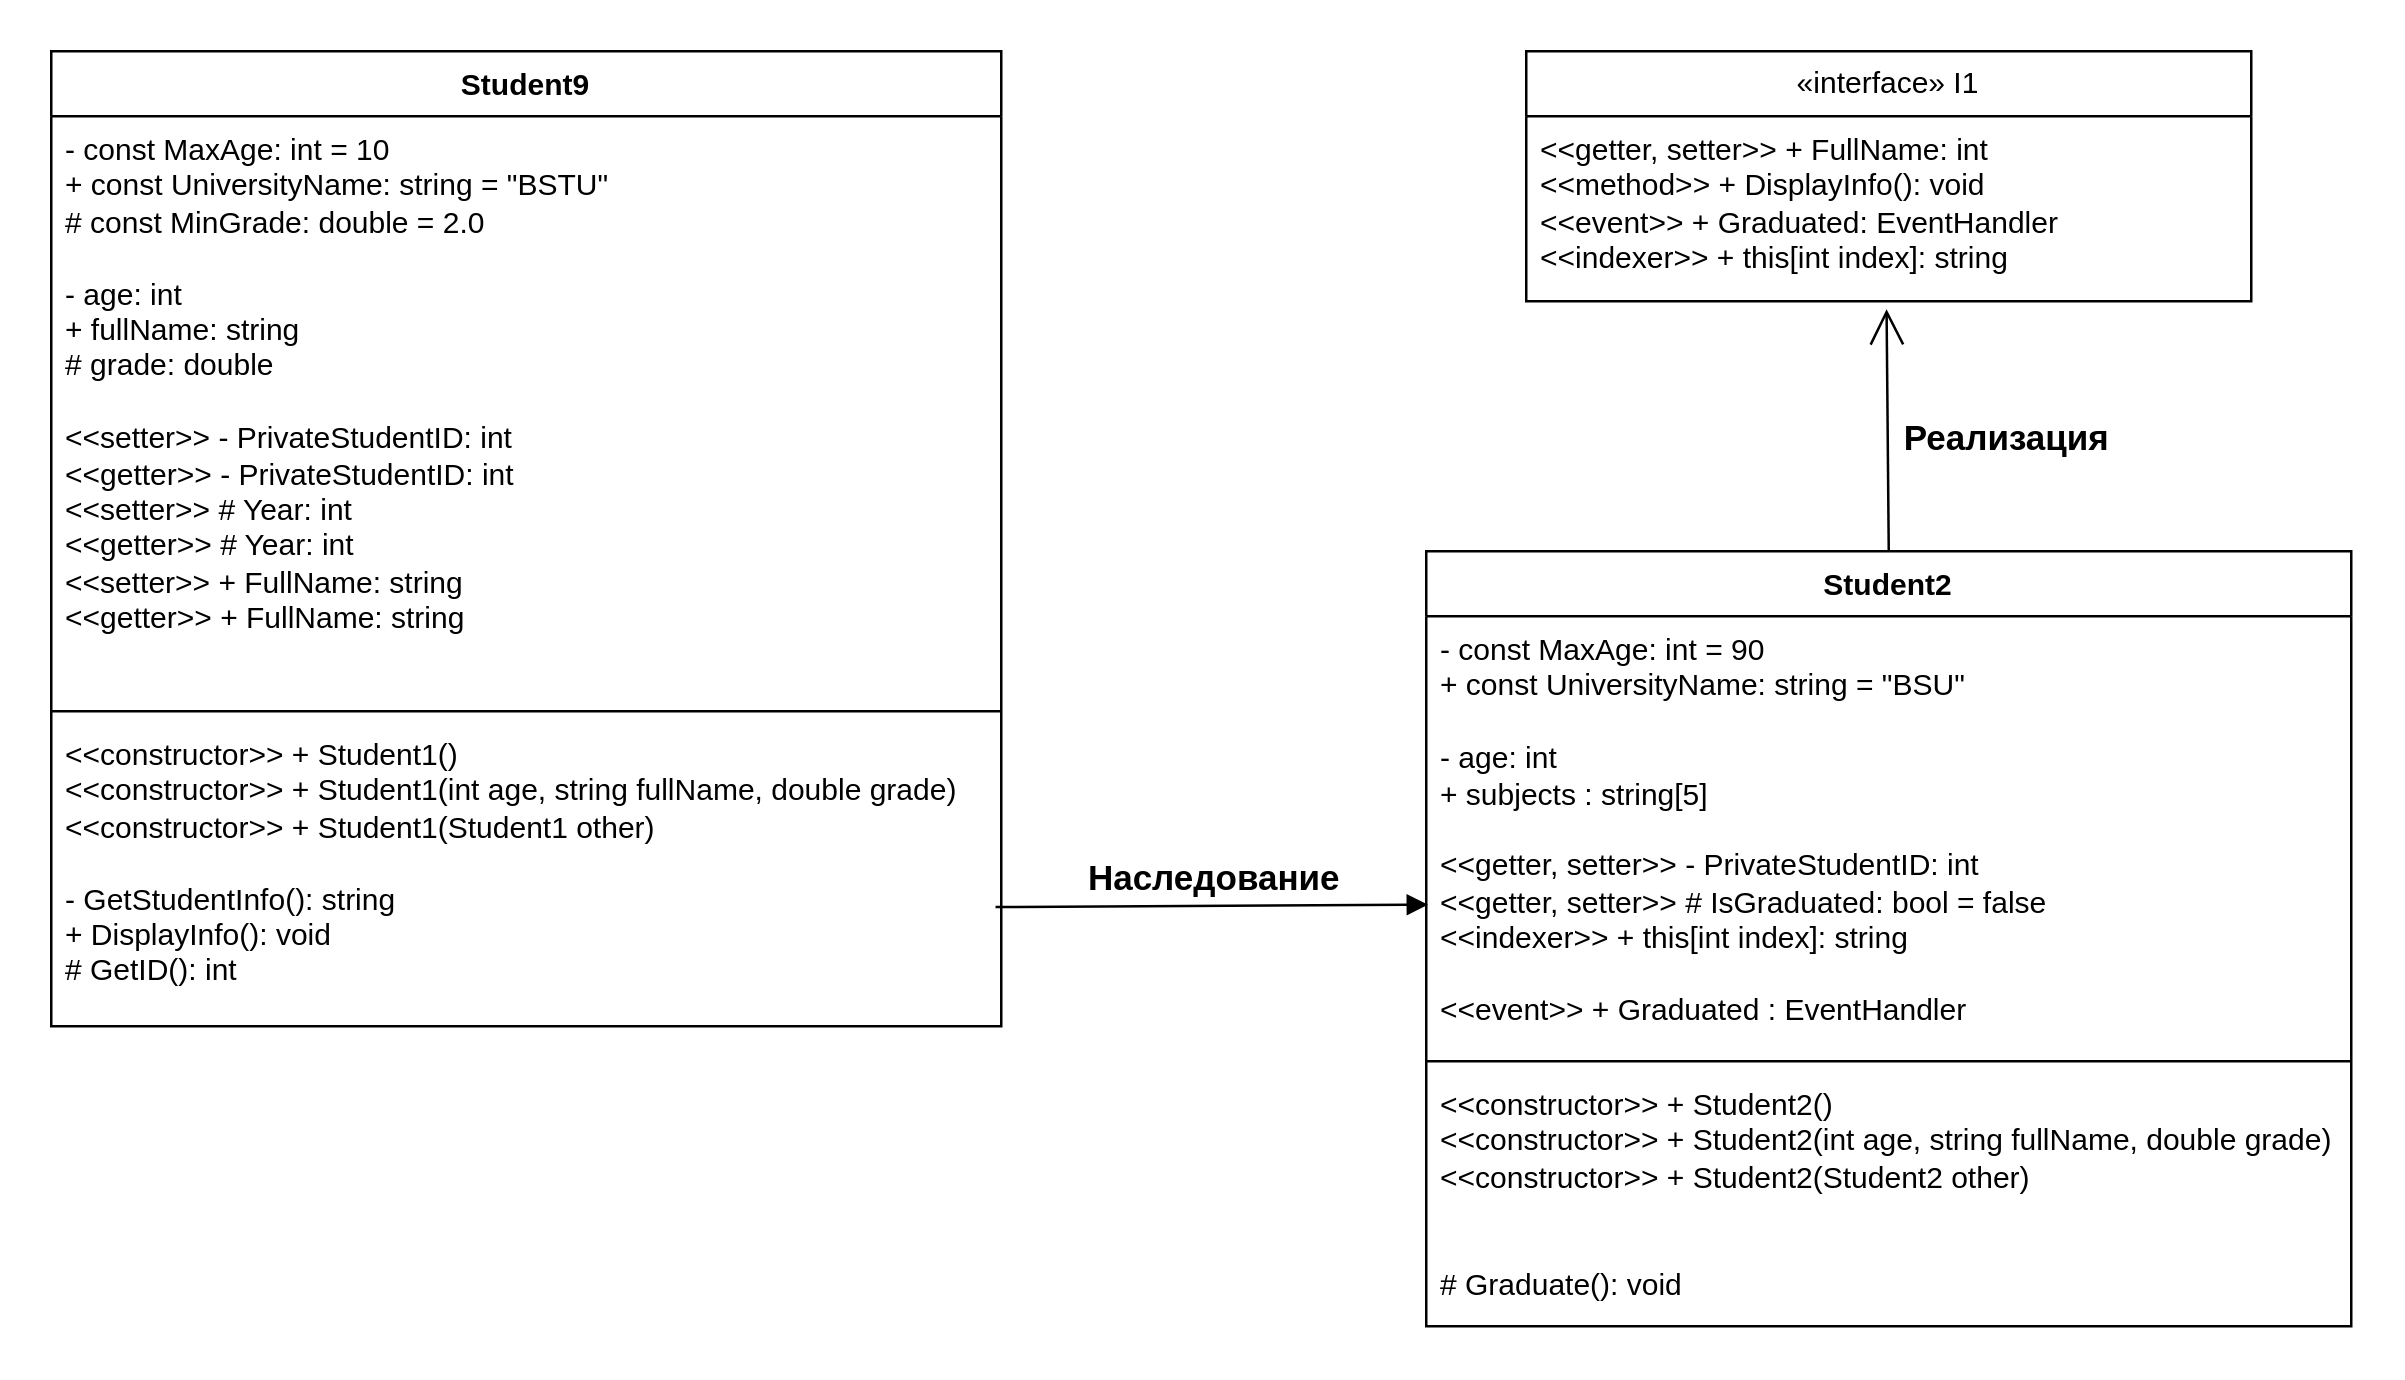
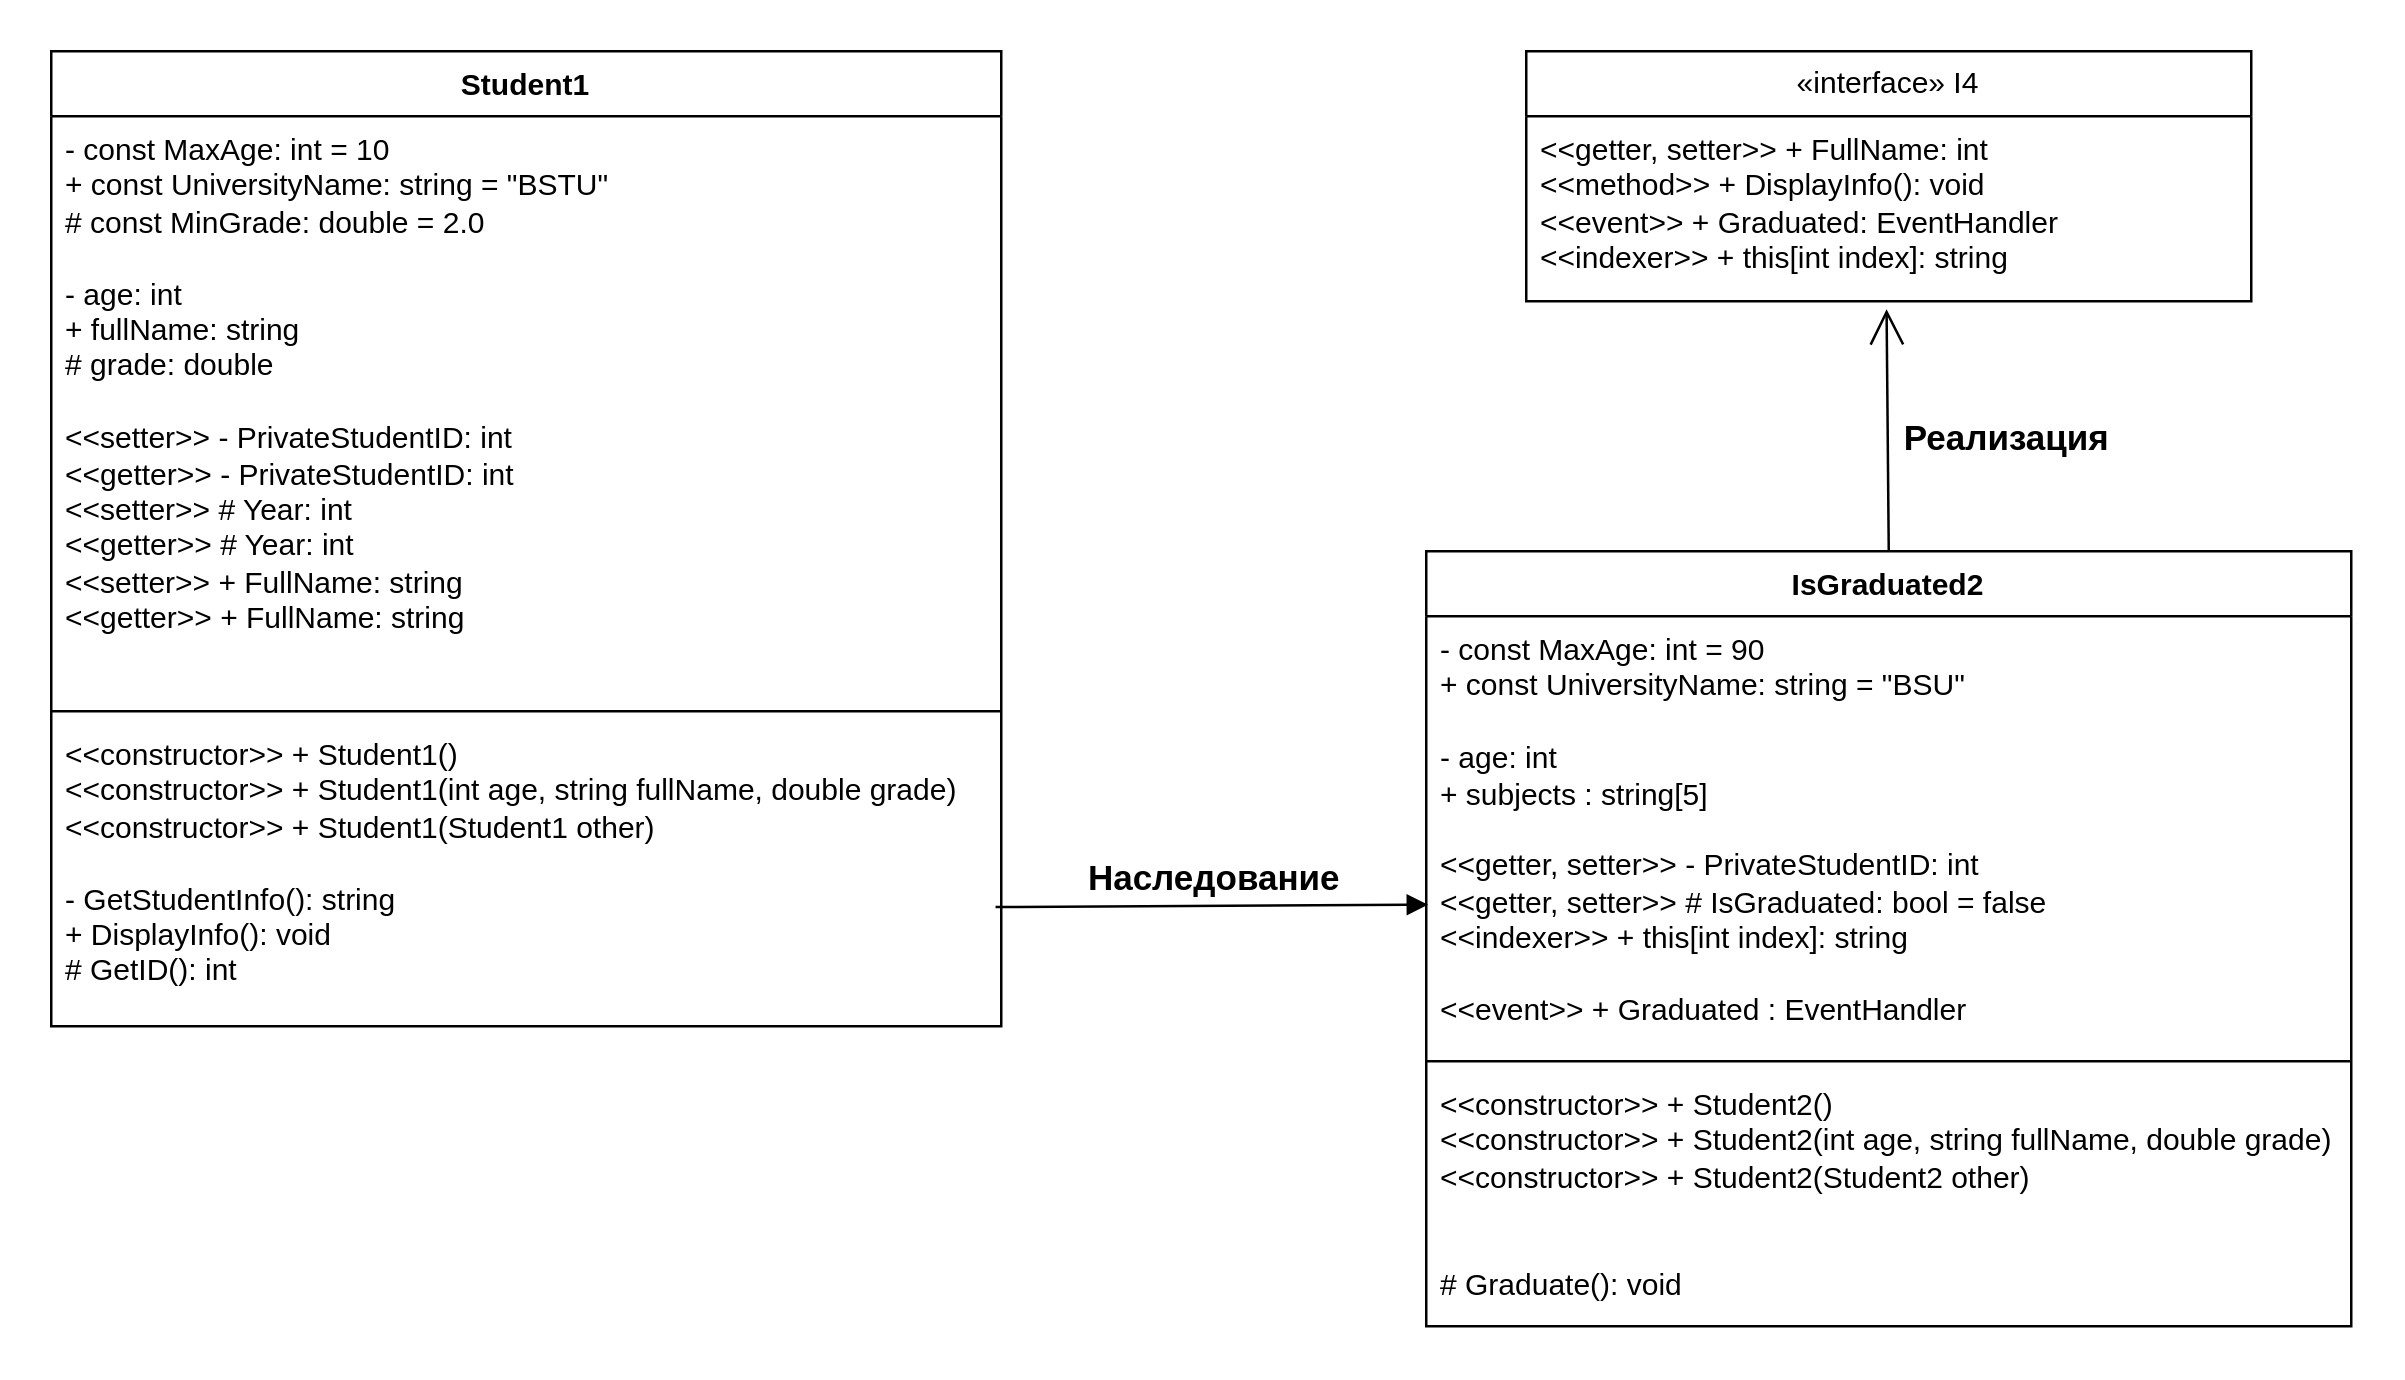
  <mxCell id="0" />
  <mxCell id="1" parent="0" />
- <mxCell id="2" value="&lt;span style=&quot;text-align: left;&quot;&gt;Student9&lt;/span&gt;" style="swimlane;fontStyle=1;align=center;verticalAlign=top;childLayout=stackLayout;horizontal=1;startSize=26;horizontalStack=0;resizeParent=1;resizeParentMax=0;resizeLast=0;collapsible=1;marginBottom=0;whiteSpace=wrap;html=1;" parent="1" vertex="1"><mxGeometry x="20" y="20" width="380" height="390" as="geometry" /></mxCell>
+ <mxCell id="2" value="&lt;span style=&quot;text-align: left;&quot;&gt;Student1&lt;/span&gt;" style="swimlane;fontStyle=1;align=center;verticalAlign=top;childLayout=stackLayout;horizontal=1;startSize=26;horizontalStack=0;resizeParent=1;resizeParentMax=0;resizeLast=0;collapsible=1;marginBottom=0;whiteSpace=wrap;html=1;" parent="1" vertex="1"><mxGeometry x="20" y="20" width="380" height="390" as="geometry" /></mxCell>
  <mxCell id="3" value="- const MaxAge: &lt;span class=&quot;hljs-built_in&quot;&gt;int&lt;/span&gt; = &lt;span class=&quot;hljs-number&quot;&gt;10&lt;/span&gt;&lt;br&gt;+ const&amp;nbsp;UniversityName: string = &quot;BSTU&quot;&lt;br&gt;&lt;span class=&quot;hljs-meta&quot;&gt;# const&amp;nbsp;MinGrade: double = 2.0&lt;/span&gt;&lt;div&gt;&lt;br&gt;- age: &lt;span class=&quot;hljs-built_in&quot;&gt;int&lt;/span&gt;&lt;br&gt;+ fullName: string&amp;nbsp;&lt;br&gt;&lt;span class=&quot;hljs-meta&quot;&gt;# grade: double&amp;nbsp;&lt;/span&gt;&lt;/div&gt;&lt;div&gt;&lt;br&gt;&lt;/div&gt;&lt;div&gt;&amp;lt;&amp;lt;setter&amp;gt;&amp;gt; - PrivateStudentID: &lt;span class=&quot;hljs-built_in&quot;&gt;int&lt;/span&gt;&lt;/div&gt;&lt;div&gt;&amp;lt;&amp;lt;getter&amp;gt;&amp;gt; - PrivateStudentID:&amp;nbsp;&lt;span class=&quot;hljs-built_in&quot;&gt;int&lt;/span&gt;&lt;br&gt;&amp;lt;&amp;lt;setter&amp;gt;&amp;gt; # Year: &lt;span class=&quot;hljs-built_in&quot;&gt;int&lt;/span&gt;&amp;nbsp;&lt;/div&gt;&lt;div&gt;&amp;lt;&amp;lt;getter&amp;gt;&amp;gt; # Year:&amp;nbsp;&lt;span class=&quot;hljs-built_in&quot;&gt;int&lt;/span&gt;&amp;nbsp;&amp;nbsp;&lt;br&gt;&lt;span class=&quot;hljs-meta&quot;&gt;&amp;lt;&amp;lt;setter&amp;gt;&amp;gt; + FullName: string&amp;nbsp;&lt;/span&gt;&lt;/div&gt;&lt;div&gt;&lt;span class=&quot;hljs-meta&quot;&gt;&amp;lt;&amp;lt;getter&amp;gt;&amp;gt; + FullName: string&amp;nbsp;&lt;/span&gt;&lt;/div&gt;&lt;div&gt;&lt;span class=&quot;hljs-meta&quot;&gt;&lt;br&gt;&lt;/span&gt;&lt;/div&gt;&lt;div&gt;&lt;span class=&quot;hljs-meta&quot;&gt;&lt;br&gt;&lt;/span&gt;&lt;/div&gt;" style="text;strokeColor=none;fillColor=none;align=left;verticalAlign=top;spacingLeft=4;spacingRight=4;overflow=hidden;rotatable=0;points=[[0,0.5],[1,0.5]];portConstraint=eastwest;whiteSpace=wrap;html=1;" parent="2" vertex="1"><mxGeometry y="26" width="380" height="234" as="geometry" /></mxCell>
  <mxCell id="4" value="" style="line;strokeWidth=1;fillColor=none;align=left;verticalAlign=middle;spacingTop=-1;spacingLeft=3;spacingRight=3;rotatable=0;labelPosition=right;points=[];portConstraint=eastwest;strokeColor=inherit;" parent="2" vertex="1"><mxGeometry y="260" width="380" height="8" as="geometry" /></mxCell>
  <mxCell id="5" value="&amp;lt;&amp;lt;constructor&amp;gt;&amp;gt; + Student1()&amp;nbsp;&lt;br&gt;&amp;lt;&amp;lt;constructor&amp;gt;&amp;gt; + Student1(int age, string fullName, double grade)&lt;br&gt;&amp;lt;&amp;lt;constructor&amp;gt;&amp;gt; + Student1(Student1 other)&lt;div&gt;&lt;br&gt;- GetStudentInfo(): &lt;span class=&quot;hljs-keyword&quot;&gt;string&lt;/span&gt;&lt;br&gt;+ DisplayInfo(): &lt;span class=&quot;hljs-keyword&quot;&gt;void&lt;/span&gt;&amp;nbsp;&lt;/div&gt;&lt;div&gt;#&amp;nbsp;GetID(): int&lt;/div&gt;" style="text;strokeColor=none;fillColor=none;align=left;verticalAlign=top;spacingLeft=4;spacingRight=4;overflow=hidden;rotatable=0;points=[[0,0.5],[1,0.5]];portConstraint=eastwest;whiteSpace=wrap;html=1;" parent="2" vertex="1"><mxGeometry y="268" width="380" height="122" as="geometry" /></mxCell>
- <mxCell id="6" value="«interface» I1  " style="swimlane;fontStyle=0;childLayout=stackLayout;horizontal=1;startSize=26;fillColor=none;horizontalStack=0;resizeParent=1;resizeParentMax=0;resizeLast=0;collapsible=1;marginBottom=0;whiteSpace=wrap;html=1;" parent="1" vertex="1"><mxGeometry x="610" y="20" width="290" height="100" as="geometry" /></mxCell>
+ <mxCell id="6" value="«interface» I4  " style="swimlane;fontStyle=0;childLayout=stackLayout;horizontal=1;startSize=26;fillColor=none;horizontalStack=0;resizeParent=1;resizeParentMax=0;resizeLast=0;collapsible=1;marginBottom=0;whiteSpace=wrap;html=1;" parent="1" vertex="1"><mxGeometry x="610" y="20" width="290" height="100" as="geometry" /></mxCell>
  <mxCell id="7" value="&lt;span class=&quot;hljs-operator&quot;&gt;&lt;span class=&quot;hljs-operator&quot;&gt;&amp;lt;&amp;lt;&lt;/span&gt;getter, setter&lt;span class=&quot;hljs-operator&quot;&gt;&amp;gt;&amp;gt;&amp;nbsp;&lt;/span&gt;+&lt;/span&gt; FullName: &lt;span class=&quot;hljs-type&quot;&gt;int&lt;/span&gt;&amp;nbsp;&lt;br&gt;&lt;span class=&quot;hljs-operator&quot;&gt;&lt;span class=&quot;hljs-operator&quot;&gt;&amp;lt;&amp;lt;&lt;/span&gt;&lt;span class=&quot;hljs-keyword&quot;&gt;method&lt;/span&gt;&lt;span class=&quot;hljs-operator&quot;&gt;&amp;gt;&amp;gt;&amp;nbsp;&lt;/span&gt;+&lt;/span&gt; DisplayInfo(): void&amp;nbsp;&lt;br&gt;&lt;span class=&quot;hljs-operator&quot;&gt;&lt;span class=&quot;hljs-operator&quot;&gt;&amp;lt;&amp;lt;&lt;/span&gt;event&lt;span class=&quot;hljs-operator&quot;&gt;&amp;gt;&amp;gt;&amp;nbsp;&lt;/span&gt;+&lt;/span&gt; Graduated: EventHandler&amp;nbsp;&lt;br&gt;&lt;span class=&quot;hljs-operator&quot;&gt;&lt;span class=&quot;hljs-operator&quot;&gt;&amp;lt;&amp;lt;&lt;/span&gt;indexer&lt;span class=&quot;hljs-operator&quot;&gt;&amp;gt;&amp;gt;&amp;nbsp;&lt;/span&gt;+&lt;/span&gt; this[&lt;span class=&quot;hljs-type&quot;&gt;int&lt;/span&gt; index]: string" style="text;strokeColor=none;fillColor=none;align=left;verticalAlign=top;spacingLeft=4;spacingRight=4;overflow=hidden;rotatable=0;points=[[0,0.5],[1,0.5]];portConstraint=eastwest;whiteSpace=wrap;html=1;" parent="6" vertex="1"><mxGeometry y="26" width="290" height="74" as="geometry" /></mxCell>
- <mxCell id="8" value="Student2" style="swimlane;fontStyle=1;align=center;verticalAlign=top;childLayout=stackLayout;horizontal=1;startSize=26;horizontalStack=0;resizeParent=1;resizeParentMax=0;resizeLast=0;collapsible=1;marginBottom=0;whiteSpace=wrap;html=1;" parent="1" vertex="1"><mxGeometry x="570" y="220" width="370" height="310" as="geometry" /></mxCell>
+ <mxCell id="8" value="IsGraduated2" style="swimlane;fontStyle=1;align=center;verticalAlign=top;childLayout=stackLayout;horizontal=1;startSize=26;horizontalStack=0;resizeParent=1;resizeParentMax=0;resizeLast=0;collapsible=1;marginBottom=0;whiteSpace=wrap;html=1;" parent="1" vertex="1"><mxGeometry x="570" y="220" width="370" height="310" as="geometry" /></mxCell>
  <mxCell id="9" value="- const MaxAge:&amp;nbsp;&lt;span class=&quot;hljs-built_in&quot;&gt;int&lt;/span&gt;&amp;nbsp;= 90&lt;br&gt;+ const&amp;nbsp;UniversityName: string = &quot;BSU&quot;&lt;br&gt;&lt;div&gt;&lt;br&gt;- age:&amp;nbsp;&lt;span class=&quot;hljs-built_in&quot;&gt;int&lt;/span&gt;&lt;/div&gt;&lt;div&gt;&lt;span class=&quot;hljs-built_in&quot;&gt;+ subjects : string[5]&amp;nbsp;&lt;br&gt;&lt;/span&gt;&lt;/div&gt;&lt;div&gt;&lt;br&gt;&lt;/div&gt;&lt;div&gt;&lt;span style=&quot;background-color: initial;&quot; class=&quot;hljs-operator&quot;&gt;&amp;lt;&amp;lt;&lt;/span&gt;&lt;span style=&quot;background-color: initial;&quot;&gt;getter, setter&lt;/span&gt;&lt;span style=&quot;background-color: initial;&quot; class=&quot;hljs-operator&quot;&gt;&amp;gt;&amp;gt;&amp;nbsp;&lt;/span&gt;- PrivateStudentID:&amp;nbsp;&lt;span class=&quot;hljs-built_in&quot;&gt;int&lt;/span&gt;&lt;/div&gt;&lt;div&gt;&amp;lt;&amp;lt;getter, setter&amp;gt;&amp;gt; #&amp;nbsp;IsGraduated: bool = false&amp;nbsp;&lt;/div&gt;&lt;div&gt;&lt;span class=&quot;hljs-operator&quot;&gt;&lt;span class=&quot;hljs-operator&quot;&gt;&amp;lt;&amp;lt;&lt;/span&gt;indexer&lt;span class=&quot;hljs-operator&quot;&gt;&amp;gt;&amp;gt;&amp;nbsp;&lt;/span&gt;+&lt;/span&gt;&amp;nbsp;this[&lt;span class=&quot;hljs-type&quot;&gt;int&lt;/span&gt;&amp;nbsp;index]:&amp;nbsp;string&lt;br&gt;&lt;/div&gt;&lt;div&gt;&lt;br&gt;&lt;/div&gt;&lt;div&gt;&amp;lt;&amp;lt;event&amp;gt;&amp;gt; + Graduated : EventHandler&lt;br&gt;&lt;/div&gt;" style="text;strokeColor=none;fillColor=none;align=left;verticalAlign=top;spacingLeft=4;spacingRight=4;overflow=hidden;rotatable=0;points=[[0,0.5],[1,0.5]];portConstraint=eastwest;whiteSpace=wrap;html=1;" parent="8" vertex="1"><mxGeometry y="26" width="370" height="174" as="geometry" /></mxCell>
  <mxCell id="10" value="" style="line;strokeWidth=1;fillColor=none;align=left;verticalAlign=middle;spacingTop=-1;spacingLeft=3;spacingRight=3;rotatable=0;labelPosition=right;points=[];portConstraint=eastwest;strokeColor=inherit;" parent="8" vertex="1"><mxGeometry y="200" width="370" height="8" as="geometry" /></mxCell>
  <mxCell id="11" value="&amp;lt;&amp;lt;constructor&amp;gt;&amp;gt; + Student2()&amp;nbsp;&lt;br&gt;&amp;lt;&amp;lt;constructor&amp;gt;&amp;gt; + Student2(int age, string fullName, double grade)&lt;br&gt;&amp;lt;&amp;lt;constructor&amp;gt;&amp;gt; + Student2(Student2 other)&lt;div&gt;&lt;br&gt;&lt;/div&gt;&lt;div&gt;&lt;br&gt;&lt;span class=&quot;hljs-meta&quot;&gt;# Graduate(): void&amp;nbsp; &amp;nbsp;&amp;nbsp;&lt;/span&gt;&lt;br&gt;&lt;/div&gt;" style="text;strokeColor=none;fillColor=none;align=left;verticalAlign=top;spacingLeft=4;spacingRight=4;overflow=hidden;rotatable=0;points=[[0,0.5],[1,0.5]];portConstraint=eastwest;whiteSpace=wrap;html=1;" parent="8" vertex="1"><mxGeometry y="208" width="370" height="102" as="geometry" /></mxCell>
  <mxCell id="12" value="Реализация" style="text;strokeColor=none;fillColor=none;html=1;fontSize=14;fontStyle=1;verticalAlign=middle;align=center;" parent="1" vertex="1"><mxGeometry x="750" y="170" width="103" height="10" as="geometry" /></mxCell>
  <mxCell id="13" value="" style="endArrow=open;endFill=1;endSize=12;html=1;rounded=0;exitX=0.5;exitY=0;exitDx=0;exitDy=0;entryX=0.497;entryY=1.043;entryDx=0;entryDy=0;entryPerimeter=0;" parent="1" source="8" target="7" edge="1"><mxGeometry width="160" relative="1" as="geometry"><mxPoint x="530" y="350" as="sourcePoint" /><mxPoint x="750" y="130" as="targetPoint" /><Array as="points" /></mxGeometry></mxCell>
  <mxCell id="14" value="&lt;font style=&quot;font-size: 14px;&quot;&gt;&lt;b&gt;Наследование&lt;/b&gt;&lt;/font&gt;" style="html=1;verticalAlign=bottom;endArrow=block;curved=0;rounded=0;exitX=0.994;exitY=0.609;exitDx=0;exitDy=0;entryX=0.002;entryY=0.663;entryDx=0;entryDy=0;entryPerimeter=0;exitPerimeter=0;" edge="1" parent="1" source="5" target="9"><mxGeometry width="80" relative="1" as="geometry"><mxPoint x="480" y="330" as="sourcePoint" /><mxPoint x="540" y="328" as="targetPoint" /></mxGeometry></mxCell>
